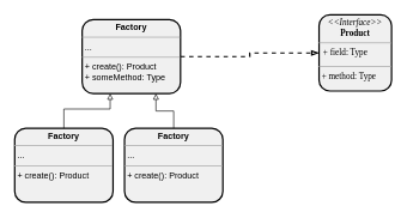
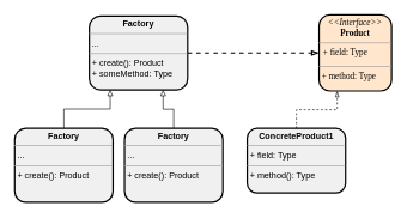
  <mxCell id="0" />
  <mxCell id="1" parent="0" />
- <mxCell id="2" value="&lt;p style=&quot;margin: 0px ; margin-top: 4px ; text-align: center&quot;&gt;&lt;i&gt;&amp;lt;&amp;lt;Interface&amp;gt;&amp;gt;&lt;/i&gt;&lt;br&gt;&lt;b&gt;Product&lt;/b&gt;&lt;/p&gt;&lt;hr size=&quot;1&quot;&gt;&lt;p style=&quot;margin: 0px ; margin-left: 4px&quot;&gt;&lt;/p&gt;&lt;div&gt;&lt;/div&gt;&amp;nbsp; + field: Type&lt;br&gt;&lt;p&gt;&lt;/p&gt;&lt;hr size=&quot;1&quot;&gt;&lt;p style=&quot;margin: 0px ; margin-left: 4px&quot;&gt;+ method: Type&lt;br&gt;&lt;br&gt;&lt;/p&gt;" style="verticalAlign=top;align=left;overflow=fill;fontSize=12;fontFamily=Ubuntu;html=1;fontColor=#000000;fillColor=#F0F0F0;strokeWidth=2;shadow=0;sketch=0;glass=0;rounded=1;rotation=0;perimeterSpacing=0;strokeColor=#000000;" vertex="1" parent="1"><mxGeometry x="444" y="20" width="101" height="106" as="geometry" /></mxCell>
+ <mxCell id="2" value="&lt;p style=&quot;margin: 0px ; margin-top: 4px ; text-align: center&quot;&gt;&lt;i&gt;&amp;lt;&amp;lt;Interface&amp;gt;&amp;gt;&lt;/i&gt;&lt;br&gt;&lt;b&gt;Product&lt;/b&gt;&lt;/p&gt;&lt;hr size=&quot;1&quot;&gt;&lt;p style=&quot;margin: 0px ; margin-left: 4px&quot;&gt;&lt;/p&gt;&lt;div&gt;&lt;/div&gt;&amp;nbsp; + field: Type&lt;br&gt;&lt;p&gt;&lt;/p&gt;&lt;hr size=&quot;1&quot;&gt;&lt;p style=&quot;margin: 0px ; margin-left: 4px&quot;&gt;+ method: Type&lt;br&gt;&lt;br&gt;&lt;/p&gt;" style="verticalAlign=top;align=left;overflow=fill;fontSize=12;fontFamily=Ubuntu;html=1;fontColor=#000000;fillColor=#ffe6cc;strokeWidth=2;shadow=0;sketch=0;glass=0;rounded=1;rotation=0;perimeterSpacing=0;strokeColor=#000000;" vertex="1" parent="1"><mxGeometry x="444" y="20" width="101" height="106" as="geometry" /></mxCell>
+ <mxCell id="3" style="edgeStyle=orthogonalEdgeStyle;rounded=0;orthogonalLoop=1;jettySize=auto;html=1;exitX=0.5;exitY=0;exitDx=0;exitDy=0;entryX=0.25;entryY=1;entryDx=0;entryDy=0;dashed=1;fontFamily=Ubuntu;fontColor=#000000;endArrow=blockThin;endFill=0;strokeColor=#000000;strokeWidth=1;" edge="1" parent="1" source="4" target="2"><mxGeometry relative="1" as="geometry" /></mxCell>
+ <mxCell id="4" value="&lt;p style=&quot;margin: 0px ; margin-top: 4px ; text-align: center&quot;&gt;&lt;b&gt;ConcreteProduct1&lt;/b&gt;&lt;/p&gt;&lt;hr size=&quot;1&quot;&gt;&lt;p style=&quot;margin: 0px ; margin-left: 4px&quot;&gt;+ field: Type&lt;/p&gt;&lt;hr size=&quot;1&quot;&gt;&lt;p style=&quot;margin: 0px ; margin-left: 4px&quot;&gt;+ method(): Type&lt;/p&gt;" style="verticalAlign=top;align=left;overflow=fill;fontSize=12;fontFamily=Helvetica;html=1;rounded=1;shadow=0;glass=0;labelBackgroundColor=none;sketch=0;fontColor=#000000;strokeColor=#000000;strokeWidth=2;fillColor=#F0F0F0;gradientColor=none;" vertex="1" parent="1"><mxGeometry x="344" y="178" width="137" height="90" as="geometry" /></mxCell>
  <mxCell id="5" style="edgeStyle=orthogonalEdgeStyle;rounded=0;orthogonalLoop=1;jettySize=auto;html=1;entryX=0;entryY=0.5;entryDx=0;entryDy=0;dashed=1;fontFamily=Ubuntu;fontColor=#000000;endArrow=blockThin;endFill=0;strokeColor=#000000;strokeWidth=2;" edge="1" parent="1" source="6" target="2"><mxGeometry relative="1" as="geometry" /></mxCell>
- <mxCell id="6" value="&lt;p style=&quot;margin: 0px ; margin-top: 4px ; text-align: center&quot;&gt;&lt;b&gt;Factory&lt;/b&gt;&lt;/p&gt;&lt;hr size=&quot;1&quot;&gt;&lt;p style=&quot;margin: 0px ; margin-left: 4px&quot;&gt;...&lt;/p&gt;&lt;hr size=&quot;1&quot;&gt;&lt;p style=&quot;margin: 0px ; margin-left: 4px&quot;&gt;+ create(): Product&lt;/p&gt;&lt;p style=&quot;margin: 0px ; margin-left: 4px&quot;&gt;+ someMethod: Type&lt;/p&gt;" style="verticalAlign=top;align=left;overflow=fill;fontSize=12;fontFamily=Helvetica;html=1;rounded=1;shadow=0;glass=0;labelBackgroundColor=none;sketch=0;fontColor=#000000;strokeColor=#000000;strokeWidth=2;fillColor=#F0F0F0;gradientColor=none;" vertex="1" parent="1"><mxGeometry x="114" y="26.5" width="137" height="103" as="geometry" /></mxCell>
+ <mxCell id="6" value="&lt;p style=&quot;margin: 0px ; margin-top: 4px ; text-align: center&quot;&gt;&lt;b&gt;Factory&lt;/b&gt;&lt;/p&gt;&lt;hr size=&quot;1&quot;&gt;&lt;p style=&quot;margin: 0px ; margin-left: 4px&quot;&gt;...&lt;/p&gt;&lt;hr size=&quot;1&quot;&gt;&lt;p style=&quot;margin: 0px ; margin-left: 4px&quot;&gt;+ create(): Product&lt;/p&gt;&lt;p style=&quot;margin: 0px ; margin-left: 4px&quot;&gt;+ someMethod: Type&lt;/p&gt;" style="verticalAlign=top;align=left;overflow=fill;fontSize=12;fontFamily=Helvetica;html=1;rounded=1;shadow=0;glass=0;labelBackgroundColor=none;sketch=0;fontColor=#000000;strokeColor=#000000;strokeWidth=2;fillColor=#F0F0F0;gradientColor=none;" vertex="1" parent="1"><mxGeometry x="124" y="21.5" width="137" height="103" as="geometry" /></mxCell>
  <mxCell id="7" style="edgeStyle=orthogonalEdgeStyle;rounded=0;orthogonalLoop=1;jettySize=auto;html=1;exitX=0.5;exitY=0;exitDx=0;exitDy=0;fontFamily=Ubuntu;fontColor=#000000;endArrow=block;endFill=0;strokeColor=#000000;strokeWidth=1;" edge="1" parent="1" source="8" target="6"><mxGeometry relative="1" as="geometry"><mxPoint x="167" y="126" as="targetPoint" /><Array as="points"><mxPoint x="89" y="151" /><mxPoint x="153" y="151" /></Array></mxGeometry></mxCell>
  <mxCell id="8" value="&lt;p style=&quot;margin: 0px ; margin-top: 4px ; text-align: center&quot;&gt;&lt;b&gt;Factory&lt;/b&gt;&lt;/p&gt;&lt;hr size=&quot;1&quot;&gt;&lt;p style=&quot;margin: 0px ; margin-left: 4px&quot;&gt;...&lt;/p&gt;&lt;hr size=&quot;1&quot;&gt;&lt;p style=&quot;margin: 0px ; margin-left: 4px&quot;&gt;+ create(): Product&lt;/p&gt;&lt;p style=&quot;margin: 0px ; margin-left: 4px&quot;&gt;&lt;br&gt;&lt;/p&gt;" style="verticalAlign=top;align=left;overflow=fill;fontSize=12;fontFamily=Helvetica;html=1;rounded=1;shadow=0;glass=0;labelBackgroundColor=none;sketch=0;fontColor=#000000;strokeColor=#000000;strokeWidth=2;fillColor=#F0F0F0;gradientColor=none;" vertex="1" parent="1"><mxGeometry x="20" y="178" width="137" height="103" as="geometry" /></mxCell>
  <mxCell id="9" style="edgeStyle=orthogonalEdgeStyle;rounded=0;orthogonalLoop=1;jettySize=auto;html=1;exitX=0.5;exitY=0;exitDx=0;exitDy=0;fontFamily=Ubuntu;fontColor=#000000;endArrow=block;endFill=0;strokeColor=#000000;strokeWidth=1;entryX=0.75;entryY=1;entryDx=0;entryDy=0;" edge="1" parent="1" source="10" target="6"><mxGeometry relative="1" as="geometry"><mxPoint x="159" y="133" as="targetPoint" /></mxGeometry></mxCell>
  <mxCell id="10" value="&lt;p style=&quot;margin: 0px ; margin-top: 4px ; text-align: center&quot;&gt;&lt;b&gt;Factory&lt;/b&gt;&lt;/p&gt;&lt;hr size=&quot;1&quot;&gt;&lt;p style=&quot;margin: 0px ; margin-left: 4px&quot;&gt;...&lt;/p&gt;&lt;hr size=&quot;1&quot;&gt;&lt;p style=&quot;margin: 0px ; margin-left: 4px&quot;&gt;+ create(): Product&lt;/p&gt;&lt;p style=&quot;margin: 0px ; margin-left: 4px&quot;&gt;&lt;br&gt;&lt;/p&gt;" style="verticalAlign=top;align=left;overflow=fill;fontSize=12;fontFamily=Helvetica;html=1;rounded=1;shadow=0;glass=0;labelBackgroundColor=none;sketch=0;fontColor=#000000;strokeColor=#000000;strokeWidth=2;fillColor=#F0F0F0;gradientColor=none;" vertex="1" parent="1"><mxGeometry x="173" y="178" width="137" height="103" as="geometry" /></mxCell>
  <mxCell id="11" style="edgeStyle=orthogonalEdgeStyle;rounded=0;orthogonalLoop=1;jettySize=auto;html=1;exitX=0.5;exitY=1;exitDx=0;exitDy=0;dashed=1;fontFamily=Ubuntu;fontColor=#000000;endArrow=blockThin;endFill=0;strokeColor=#000000;strokeWidth=2;" edge="1" parent="1" source="8" target="8"><mxGeometry relative="1" as="geometry" /></mxCell>
